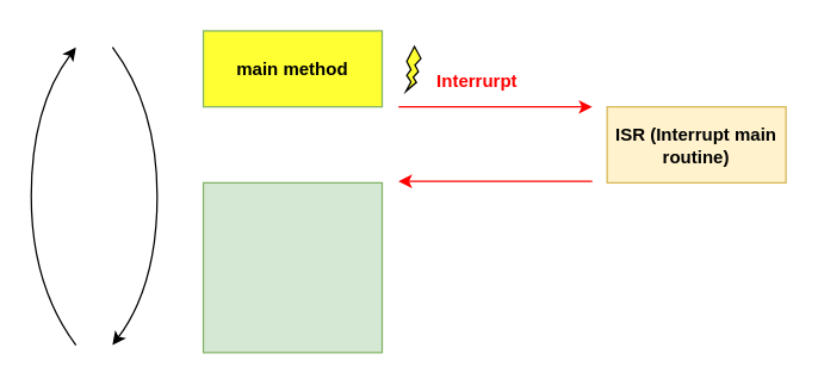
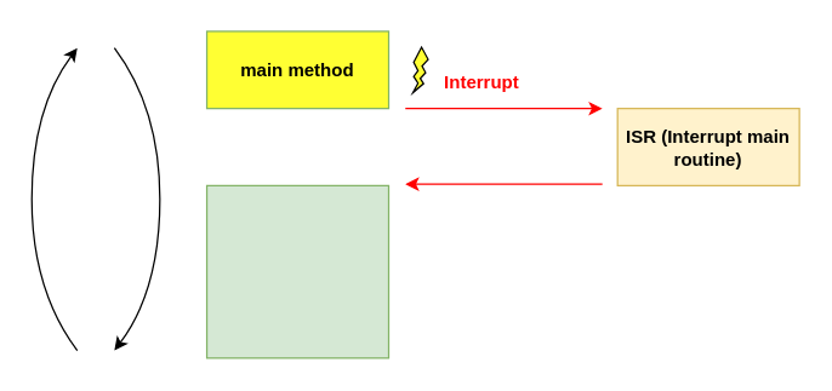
  <mxCell id="0" />
  <mxCell id="1" parent="0" />
  <mxCell id="2" value="&lt;b&gt;main method&lt;/b&gt;" style="rounded=0;whiteSpace=wrap;html=1;fillColor=#ffff33;strokeColor=#82b366;" parent="1" vertex="1"><mxGeometry x="136" y="20" width="120" height="51" as="geometry" /></mxCell>
  <mxCell id="3" value="" style="curved=1;endArrow=classic;html=1;" parent="1" edge="1"><mxGeometry width="50" height="50" relative="1" as="geometry"><mxPoint x="50.5" y="231" as="sourcePoint" /><mxPoint x="50.5" y="31" as="targetPoint" /><Array as="points"><mxPoint x="20.5" y="191" /><mxPoint x="20.5" y="71" /></Array></mxGeometry></mxCell>
  <mxCell id="4" value="" style="curved=1;endArrow=classic;html=1;" parent="1" edge="1"><mxGeometry width="50" height="50" relative="1" as="geometry"><mxPoint x="75" y="31" as="sourcePoint" /><mxPoint x="75" y="231" as="targetPoint" /><Array as="points"><mxPoint x="105" y="71" /><mxPoint x="105" y="191" /></Array></mxGeometry></mxCell>
  <mxCell id="5" value="" style="rounded=0;whiteSpace=wrap;html=1;fillColor=#d5e8d4;strokeColor=#82b366;" vertex="1" parent="1"><mxGeometry x="136" y="122" width="120" height="114" as="geometry" /></mxCell>
  <mxCell id="6" value="&lt;b&gt;ISR (Interrupt main routine)&lt;/b&gt;" style="rounded=0;whiteSpace=wrap;html=1;fillColor=#fff2cc;strokeColor=#d6b656;" vertex="1" parent="1"><mxGeometry x="407" y="71" width="120" height="51" as="geometry" /></mxCell>
  <mxCell id="7" value="" style="endArrow=classic;html=1;strokeColor=#FF0000;" edge="1" parent="1"><mxGeometry width="50" height="50" relative="1" as="geometry"><mxPoint x="267" y="71" as="sourcePoint" /><mxPoint x="397" y="71" as="targetPoint" /></mxGeometry></mxCell>
  <mxCell id="8" value="" style="endArrow=classic;html=1;strokeColor=#FF0000;" edge="1" parent="1"><mxGeometry width="50" height="50" relative="1" as="geometry"><mxPoint x="397" y="121" as="sourcePoint" /><mxPoint x="267" y="121" as="targetPoint" /></mxGeometry></mxCell>
  <mxCell id="9" value="" style="verticalLabelPosition=bottom;verticalAlign=top;html=1;shape=mxgraph.basic.flash;fillColor=#FFFF33;" vertex="1" parent="1"><mxGeometry x="272" y="30.5" width="10" height="30" as="geometry" /></mxCell>
- <mxCell id="10" value="&lt;b&gt;&lt;font color=&quot;#ff0000&quot;&gt;Interrurpt&lt;/font&gt;&lt;/b&gt;" style="text;html=1;resizable=0;points=[];autosize=1;align=left;verticalAlign=top;spacingTop=-4;" vertex="1" parent="1"><mxGeometry x="291" y="44" width="70" height="10" as="geometry" /></mxCell>
+ <mxCell id="10" value="&lt;b&gt;&lt;font color=&quot;#ff0000&quot;&gt;Interrupt&lt;/font&gt;&lt;/b&gt;" style="text;html=1;resizable=0;points=[];autosize=1;align=left;verticalAlign=top;spacingTop=-4;" vertex="1" parent="1"><mxGeometry x="291" y="44" width="70" height="10" as="geometry" /></mxCell>
